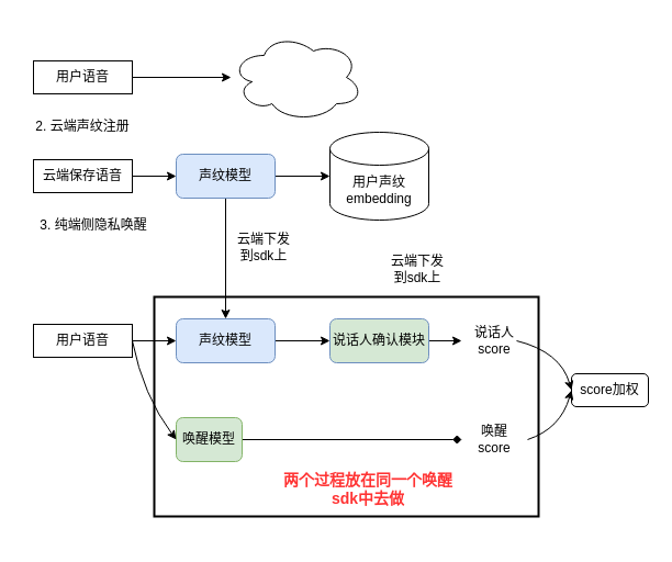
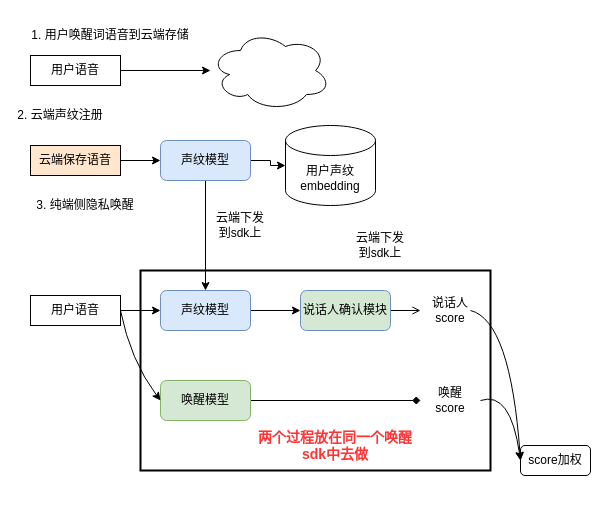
  <mxCell id="0" />
  <mxCell id="1" parent="0" />
  <mxCell id="2" value="" style="edgeStyle=orthogonalEdgeStyle;rounded=0;orthogonalLoop=1;jettySize=auto;html=1;" edge="1" parent="1" source="3" target="4"><mxGeometry relative="1" as="geometry" /></mxCell>
  <mxCell id="3" value="用户语音" style="rounded=0;whiteSpace=wrap;html=1;" vertex="1" parent="1"><mxGeometry x="30" y="55" width="90" height="30" as="geometry" /></mxCell>
  <mxCell id="4" value="" style="ellipse;shape=cloud;whiteSpace=wrap;html=1;" vertex="1" parent="1"><mxGeometry x="210" y="30" width="120" height="80" as="geometry" /></mxCell>
- <mxCell id="6" value="2. 云端声纹注册" style="text;html=1;align=center;verticalAlign=middle;whiteSpace=wrap;rounded=0;" vertex="1" parent="1"><mxGeometry x="20" y="100" width="110" height="30" as="geometry" /></mxCell>
+ <mxCell id="5" value="1. 用户唤醒词语音到云端存储" style="text;html=1;align=center;verticalAlign=middle;whiteSpace=wrap;rounded=0;" vertex="1" parent="1"><mxGeometry x="20" y="20" width="180" height="30" as="geometry" /></mxCell>
+ <mxCell id="6" value="2. 云端声纹注册" style="text;html=1;align=center;verticalAlign=middle;whiteSpace=wrap;rounded=0;" vertex="1" parent="1"><mxGeometry x="5" y="100" width="110" height="30" as="geometry" /></mxCell>
  <mxCell id="7" value="" style="edgeStyle=orthogonalEdgeStyle;rounded=0;orthogonalLoop=1;jettySize=auto;html=1;" edge="1" parent="1" source="8" target="11"><mxGeometry relative="1" as="geometry" /></mxCell>
- <mxCell id="8" value="云端保存语音" style="rounded=0;whiteSpace=wrap;html=1;" vertex="1" parent="1"><mxGeometry x="30" y="145" width="90" height="30" as="geometry" /></mxCell>
+ <mxCell id="8" value="云端保存语音" style="rounded=0;whiteSpace=wrap;html=1;fillColor=#ffe6cc;" vertex="1" parent="1"><mxGeometry x="30" y="145" width="90" height="30" as="geometry" /></mxCell>
  <mxCell id="9" value="" style="edgeStyle=orthogonalEdgeStyle;rounded=0;orthogonalLoop=1;jettySize=auto;html=1;" edge="1" parent="1" source="11" target="12"><mxGeometry relative="1" as="geometry" /></mxCell>
  <mxCell id="10" value="" style="edgeStyle=orthogonalEdgeStyle;rounded=0;orthogonalLoop=1;jettySize=auto;html=1;" edge="1" parent="1" source="11" target="17"><mxGeometry relative="1" as="geometry" /></mxCell>
  <mxCell id="11" value="声纹模型" style="rounded=1;whiteSpace=wrap;html=1;fillColor=#dae8fc;strokeColor=#6c8ebf;" vertex="1" parent="1"><mxGeometry x="160" y="140" width="90" height="40" as="geometry" /></mxCell>
- <mxCell id="12" value="用户声纹embedding" style="shape=cylinder3;whiteSpace=wrap;html=1;boundedLbl=1;backgroundOutline=1;size=15;" vertex="1" parent="1"><mxGeometry x="300" y="120" width="90" height="80" as="geometry" /></mxCell>
+ <mxCell id="12" value="用户声纹embedding" style="shape=cylinder3;whiteSpace=wrap;html=1;boundedLbl=1;backgroundOutline=1;size=15;" vertex="1" parent="1"><mxGeometry x="285" y="125" width="90" height="80" as="geometry" /></mxCell>
  <mxCell id="13" value="3. 纯端侧隐私唤醒" style="text;html=1;align=center;verticalAlign=middle;whiteSpace=wrap;rounded=0;" vertex="1" parent="1"><mxGeometry x="30" y="190" width="110" height="30" as="geometry" /></mxCell>
  <mxCell id="14" value="" style="edgeStyle=orthogonalEdgeStyle;rounded=0;orthogonalLoop=1;jettySize=auto;html=1;" edge="1" parent="1" source="15" target="17"><mxGeometry relative="1" as="geometry" /></mxCell>
  <mxCell id="15" value="用户语音" style="rounded=0;whiteSpace=wrap;html=1;" vertex="1" parent="1"><mxGeometry x="30" y="295" width="90" height="30" as="geometry" /></mxCell>
  <mxCell id="16" value="" style="edgeStyle=orthogonalEdgeStyle;rounded=0;orthogonalLoop=1;jettySize=auto;html=1;" edge="1" parent="1" source="17" target="19"><mxGeometry relative="1" as="geometry" /></mxCell>
  <mxCell id="17" value="声纹模型" style="rounded=1;whiteSpace=wrap;html=1;fillColor=#dae8fc;strokeColor=#6c8ebf;" vertex="1" parent="1"><mxGeometry x="160" y="290" width="90" height="40" as="geometry" /></mxCell>
- <mxCell id="18" value="" style="edgeStyle=orthogonalEdgeStyle;rounded=0;orthogonalLoop=1;jettySize=auto;html=1;" edge="1" parent="1" source="19" target="25"><mxGeometry relative="1" as="geometry" /></mxCell>
+ <mxCell id="18" value="" style="edgeStyle=orthogonalEdgeStyle;rounded=0;orthogonalLoop=1;jettySize=auto;html=1;endArrow=open;" edge="1" parent="1" source="19" target="25"><mxGeometry relative="1" as="geometry" /></mxCell>
  <mxCell id="19" value="说话人确认模块" style="rounded=1;whiteSpace=wrap;html=1;fillColor=#d5e8d4;strokeColor=#6c8ebf;" vertex="1" parent="1"><mxGeometry x="300" y="290" width="90" height="40" as="geometry" /></mxCell>
  <mxCell id="20" value="云端下发到sdk上" style="text;html=1;align=center;verticalAlign=middle;whiteSpace=wrap;rounded=0;" vertex="1" parent="1"><mxGeometry x="210" y="210" width="60" height="30" as="geometry" /></mxCell>
  <mxCell id="21" value="云端下发到sdk上" style="text;html=1;align=center;verticalAlign=middle;whiteSpace=wrap;rounded=0;" vertex="1" parent="1"><mxGeometry x="350" y="230" width="60" height="30" as="geometry" /></mxCell>
  <mxCell id="22" value="" style="edgeStyle=orthogonalEdgeStyle;rounded=0;orthogonalLoop=1;jettySize=auto;html=1;entryX=0;entryY=0.5;entryDx=0;entryDy=0;endArrow=diamond;" edge="1" parent="1" source="23" target="26"><mxGeometry relative="1" as="geometry"><mxPoint x="315" y="400" as="targetPoint" /></mxGeometry></mxCell>
- <mxCell id="23" value="唤醒模型" style="rounded=1;whiteSpace=wrap;html=1;fillColor=#d5e8d4;strokeColor=#82b366;" vertex="1" parent="1"><mxGeometry x="160" y="380" width="60" height="40" as="geometry" /></mxCell>
+ <mxCell id="23" value="唤醒模型" style="rounded=1;whiteSpace=wrap;html=1;fillColor=#d5e8d4;strokeColor=#82b366;" vertex="1" parent="1"><mxGeometry x="160" y="380" width="90" height="40" as="geometry" /></mxCell>
  <mxCell id="24" value="" style="curved=1;endArrow=classic;html=1;rounded=0;entryX=0;entryY=0.5;entryDx=0;entryDy=0;" edge="1" parent="1" target="23"><mxGeometry width="50" height="50" relative="1" as="geometry"><mxPoint x="120" y="310" as="sourcePoint" /><mxPoint x="185" y="360" as="targetPoint" /><Array as="points"><mxPoint x="130" y="360" /></Array></mxGeometry></mxCell>
  <mxCell id="25" value="说话人score" style="text;html=1;align=center;verticalAlign=middle;whiteSpace=wrap;rounded=0;" vertex="1" parent="1"><mxGeometry x="420" y="295" width="60" height="30" as="geometry" /></mxCell>
  <mxCell id="26" value="唤醒&lt;div&gt;score&lt;/div&gt;" style="text;html=1;align=center;verticalAlign=middle;whiteSpace=wrap;rounded=0;" vertex="1" parent="1"><mxGeometry x="420" y="385" width="60" height="30" as="geometry" /></mxCell>
- <mxCell id="27" value="score加权" style="rounded=1;whiteSpace=wrap;html=1;" vertex="1" parent="1"><mxGeometry x="520" y="340" width="70" height="30" as="geometry" /></mxCell>
+ <mxCell id="27" value="score加权" style="rounded=1;whiteSpace=wrap;html=1;" vertex="1" parent="1"><mxGeometry x="520" y="445" width="70" height="30" as="geometry" /></mxCell>
  <mxCell id="28" value="" style="curved=1;endArrow=classic;html=1;rounded=0;entryX=0;entryY=0.5;entryDx=0;entryDy=0;" edge="1" parent="1" target="27"><mxGeometry width="50" height="50" relative="1" as="geometry"><mxPoint x="470" y="310" as="sourcePoint" /><mxPoint x="520" y="260" as="targetPoint" /><Array as="points"><mxPoint x="510" y="320" /></Array></mxGeometry></mxCell>
  <mxCell id="29" value="" style="curved=1;endArrow=classic;html=1;rounded=0;entryX=0;entryY=0.5;entryDx=0;entryDy=0;" edge="1" parent="1" target="27"><mxGeometry width="50" height="50" relative="1" as="geometry"><mxPoint x="480" y="400" as="sourcePoint" /><mxPoint x="530" y="350" as="targetPoint" /><Array as="points"><mxPoint x="510" y="390" /></Array></mxGeometry></mxCell>
  <mxCell id="30" value="" style="rounded=0;whiteSpace=wrap;html=1;fillColor=none;strokeWidth=2;" vertex="1" parent="1"><mxGeometry x="140" y="270" width="350" height="200" as="geometry" /></mxCell>
  <mxCell id="31" value="&lt;font color=&quot;#ff3333&quot; style=&quot;font-size: 14px;&quot;&gt;&lt;b&gt;两个过程放在同一个唤醒sdk中去做&lt;/b&gt;&lt;/font&gt;" style="text;html=1;align=center;verticalAlign=middle;whiteSpace=wrap;rounded=0;" vertex="1" parent="1"><mxGeometry x="250" y="400" width="170" height="90" as="geometry" /></mxCell>
